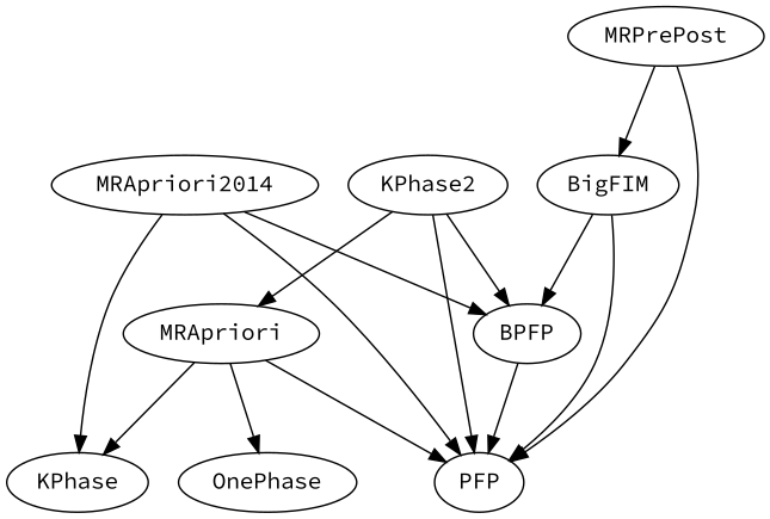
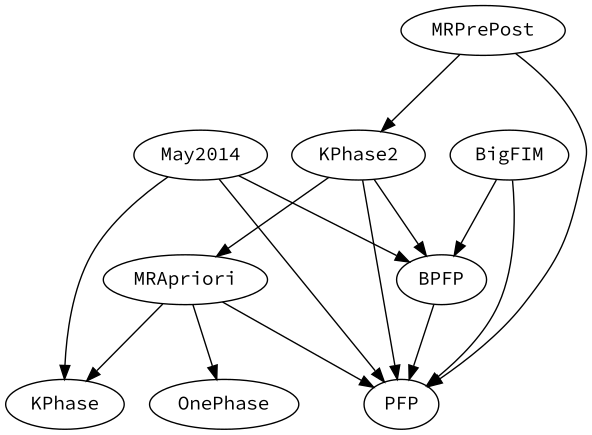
  digraph {
    fontname="Source Code Pro"
    ranksep=.75
    node [fontname="Source Code Pro"]
    edge [fontname="Source Code Pro"]
    MRPrePost
    BigFIM
    PFP
    BPFP
    n5 [label=KPhase2]
    MRApriori
    OnePhase
    KPhase
-   May2014 [label=MRApriori2014]
-   MRPrePost -> BigFIM
+   May2014
+   MRPrePost -> n5
    MRPrePost -> PFP
    BigFIM -> PFP
    BigFIM -> BPFP
    BPFP -> PFP
    n5 -> PFP
    n5 -> BPFP
    n5 -> MRApriori
    MRApriori -> PFP
    MRApriori -> OnePhase
    MRApriori -> KPhase
    May2014 -> PFP
    May2014 -> BPFP
    May2014 -> KPhase
  }
